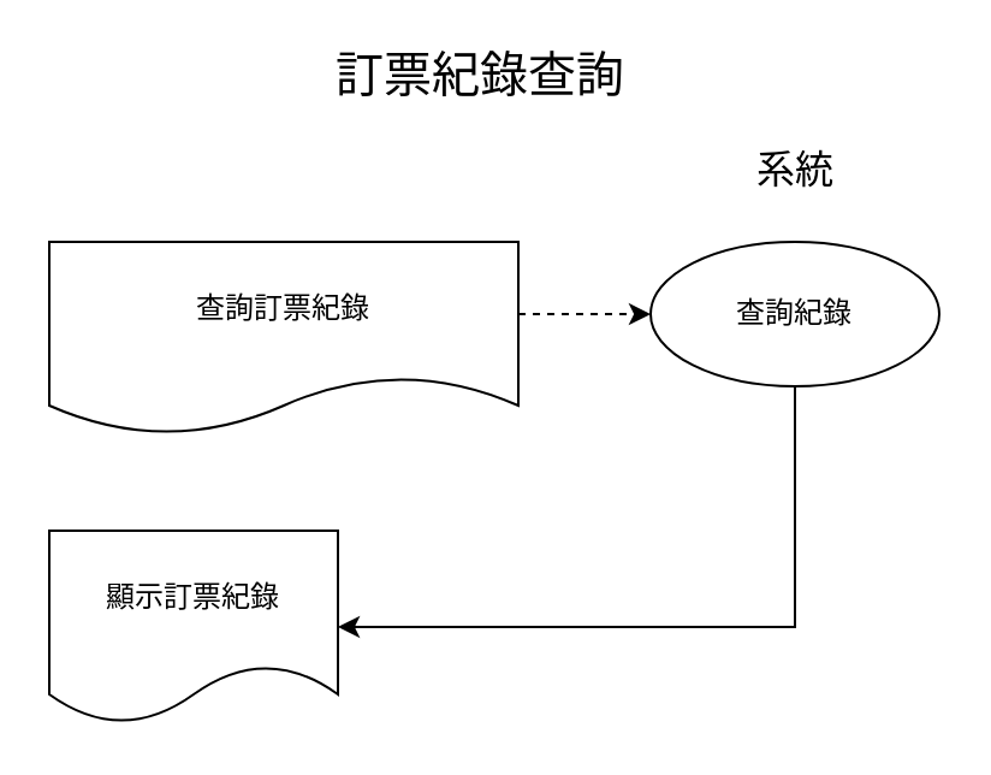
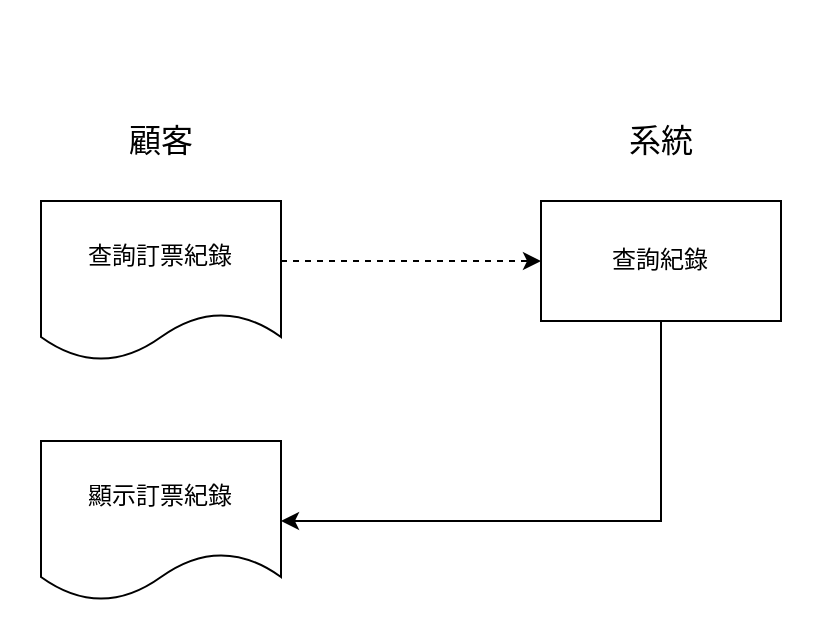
  <mxCell id="0" />
  <mxCell id="1" parent="0" />
- <mxCell id="2" value="&lt;font style=&quot;font-size: 20px&quot;&gt;訂票紀錄查詢&lt;/font&gt;" style="text;html=1;align=center;verticalAlign=middle;resizable=0;points=[];autosize=1;" vertex="1" parent="1"><mxGeometry x="129" y="20" width="140" height="20" as="geometry" /></mxCell>
+ <mxCell id="3" value="&lt;font style=&quot;font-size: 16px&quot;&gt;顧客&lt;/font&gt;" style="text;html=1;align=center;verticalAlign=middle;resizable=0;points=[];autosize=1;" vertex="1" parent="1"><mxGeometry x="55" y="60" width="50" height="20" as="geometry" /></mxCell>
  <mxCell id="4" value="&lt;font style=&quot;font-size: 16px&quot;&gt;系統&lt;/font&gt;" style="text;html=1;align=center;verticalAlign=middle;resizable=0;points=[];autosize=1;" vertex="1" parent="1"><mxGeometry x="305" y="60" width="50" height="20" as="geometry" /></mxCell>
  <mxCell id="5" style="edgeStyle=orthogonalEdgeStyle;rounded=0;orthogonalLoop=1;jettySize=auto;html=1;entryX=0;entryY=0.5;entryDx=0;entryDy=0;dashed=1;" edge="1" parent="1" source="6" target="8"><mxGeometry relative="1" as="geometry"><Array as="points"><mxPoint x="155" y="130" /><mxPoint x="155" y="130" /></Array></mxGeometry></mxCell>
- <mxCell id="6" value="查詢訂票紀錄" style="shape=document;whiteSpace=wrap;html=1;boundedLbl=1;" vertex="1" parent="1"><mxGeometry x="20" y="100" width="195" height="80" as="geometry" /></mxCell>
+ <mxCell id="6" value="查詢訂票紀錄" style="shape=document;whiteSpace=wrap;html=1;boundedLbl=1;" vertex="1" parent="1"><mxGeometry x="20" y="100" width="120" height="80" as="geometry" /></mxCell>
  <mxCell id="7" style="edgeStyle=orthogonalEdgeStyle;rounded=0;orthogonalLoop=1;jettySize=auto;html=1;exitX=0.5;exitY=1;exitDx=0;exitDy=0;entryX=1;entryY=0.5;entryDx=0;entryDy=0;" edge="1" parent="1" source="8" target="9"><mxGeometry relative="1" as="geometry" /></mxCell>
- <mxCell id="8" value="查詢紀錄" style="ellipse;whiteSpace=wrap;html=1;" vertex="1" parent="1"><mxGeometry x="270" y="100" width="120" height="60" as="geometry" /></mxCell>
+ <mxCell id="8" value="查詢紀錄" style="rounded=0;whiteSpace=wrap;html=1;" vertex="1" parent="1"><mxGeometry x="270" y="100" width="120" height="60" as="geometry" /></mxCell>
  <mxCell id="9" value="顯示訂票紀錄" style="shape=document;whiteSpace=wrap;html=1;boundedLbl=1;" vertex="1" parent="1"><mxGeometry x="20" y="220" width="120" height="80" as="geometry" /></mxCell>
